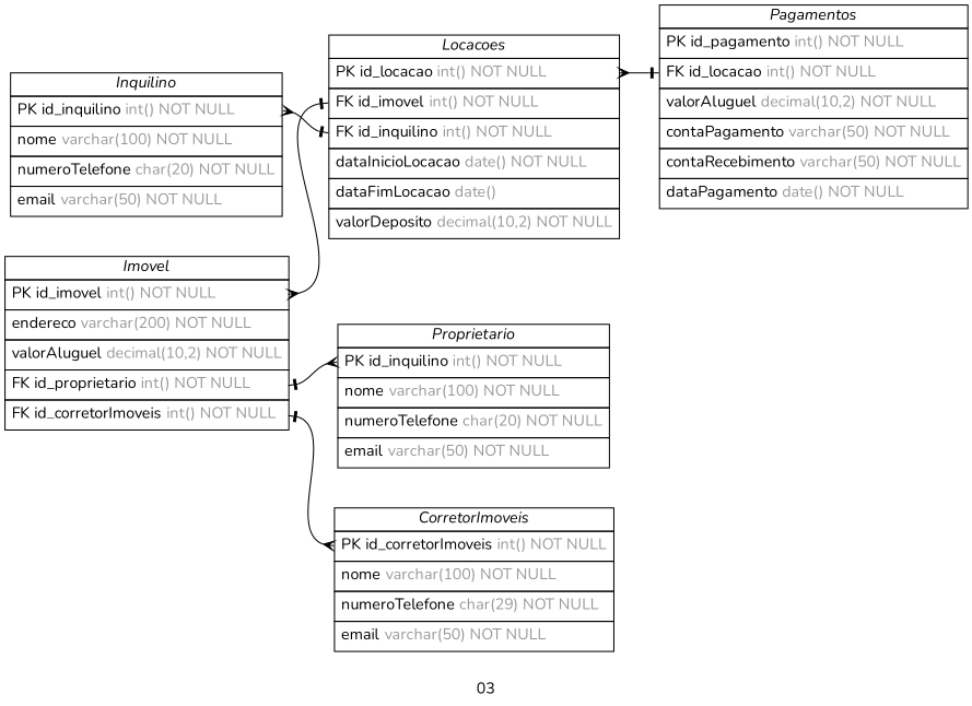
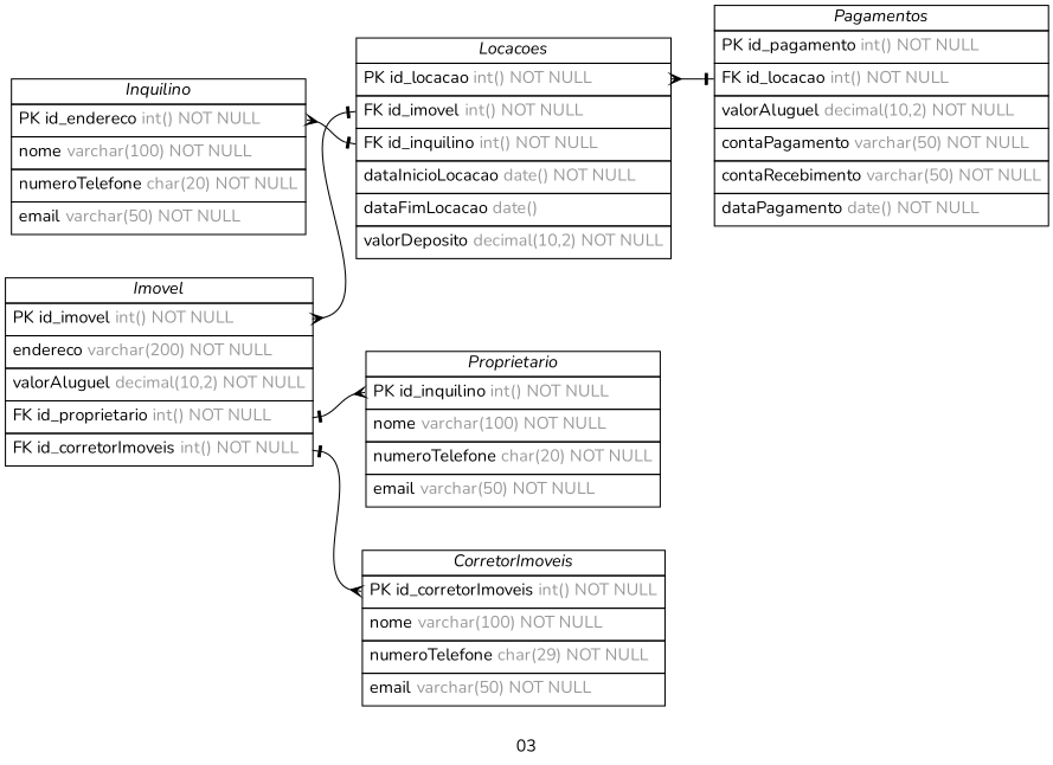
  digraph {
    concentrate=true
    fontname=Nunito
    label=03
    nodesep=0.5
    rankdir=LR
    splines=spline
    node [fontname=Nunito shape=plain]
    edge [arrowhead=noneotee arrowsize=0.9 arrowtail=ocrow dir=both fontname=Nunito fontsize=12 labelangle=32 labeldistance=1.8 penwidth=1.0]
    n1 [label=<         <table border="0" cellborder="1" cellspacing="0" >         <tr><td><i>CorretorImoveis</i></td></tr>         <tr><td port="id_corretorImoveis" align="left" cellpadding="5">PK id_corretorImoveis <font color="grey60">int() NOT NULL</font></td></tr>         <tr><td port="nome" align="left" cellpadding="5">nome <font color="grey60">varchar(100) NOT NULL</font></td></tr>         <tr><td port="numeroTelefone" align="left" cellpadding="5">numeroTelefone <font color="grey60">char(29) NOT NULL</font></td></tr>         <tr><td port="email" align="left" cellpadding="5">email <font color="grey60">varchar(50) NOT NULL</font></td></tr>     </table>>]
    n2 [label=<         <table border="0" cellborder="1" cellspacing="0" >         <tr><td><i>Proprietario</i></td></tr>         <tr><td port="id_proprietario" align="left" cellpadding="5">PK id_inquilino <font color="grey60">int() NOT NULL</font></td></tr>         <tr><td port="nome" align="left" cellpadding="5">nome <font color="grey60">varchar(100) NOT NULL</font></td></tr>         <tr><td port="numeroTelefone" align="left" cellpadding="5">numeroTelefone <font color="grey60">char(20) NOT NULL</font></td></tr>         <tr><td port="email" align="left" cellpadding="5">email <font color="grey60">varchar(50) NOT NULL</font></td></tr>     </table>>]
-   n3 [label=<         <table border="0" cellborder="1" cellspacing="0" >         <tr><td><i>Inquilino</i></td></tr>         <tr><td port="id_inquilino" align="left" cellpadding="5">PK id_inquilino <font color="grey60">int() NOT NULL</font></td></tr>         <tr><td port="nome" align="left" cellpadding="5">nome <font color="grey60">varchar(100) NOT NULL</font></td></tr>         <tr><td port="numeroTelefone" align="left" cellpadding="5">numeroTelefone <font color="grey60">char(20) NOT NULL</font></td></tr>         <tr><td port="email" align="left" cellpadding="5">email <font color="grey60">varchar(50) NOT NULL</font></td></tr>     </table>>]
+   n3 [label=<         <table border="0" cellborder="1" cellspacing="0" >         <tr><td><i>Inquilino</i></td></tr>         <tr><td port="id_inquilino" align="left" cellpadding="5">PK id_endereco <font color="grey60">int() NOT NULL</font></td></tr>         <tr><td port="nome" align="left" cellpadding="5">nome <font color="grey60">varchar(100) NOT NULL</font></td></tr>         <tr><td port="numeroTelefone" align="left" cellpadding="5">numeroTelefone <font color="grey60">char(20) NOT NULL</font></td></tr>         <tr><td port="email" align="left" cellpadding="5">email <font color="grey60">varchar(50) NOT NULL</font></td></tr>     </table>>]
    n4 [label=<         <table border="0" cellborder="1" cellspacing="0" >         <tr><td><i>Locacoes</i></td></tr>         <tr><td port="id_locacao" align="left" cellpadding="5">PK id_locacao <font color="grey60">int() NOT NULL</font></td></tr>         <tr><td port="id_imovel" align="left" cellpadding="5">FK id_imovel <font color="grey60">int() NOT NULL</font></td></tr>         <tr><td port="id_inquilino" align="left" cellpadding="5">FK id_inquilino <font color="grey60">int() NOT NULL</font></td></tr>         <tr><td port="dataInicioLocacao" align="left" cellpadding="5">dataInicioLocacao <font color="grey60">date() NOT NULL</font></td></tr>         <tr><td port="dataFimLocacao" align="left" cellpadding="5">dataFimLocacao <font color="grey60">date()</font></td></tr>         <tr><td port="valorDeposito" align="left" cellpadding="5">valorDeposito <font color="grey60">decimal(10,2) NOT NULL</font></td></tr>     </table>>]
    n5 [label=<         <table border="0" cellborder="1" cellspacing="0" >         <tr><td><i>Pagamentos</i></td></tr>         <tr><td port="id_pagamento" align="left" cellpadding="5">PK id_pagamento <font color="grey60">int() NOT NULL</font></td></tr>         <tr><td port="id_locacao" align="left" cellpadding="5">FK id_locacao <font color="grey60">int() NOT NULL</font></td></tr>         <tr><td port="valorAluguel" align="left" cellpadding="5">valorAluguel <font color="grey60">decimal(10,2) NOT NULL</font></td></tr>         <tr><td port="contaPagamento" align="left" cellpadding="5">contaPagamento <font color="grey60">varchar(50) NOT NULL</font></td></tr>         <tr><td port="contaRecebimento" align="left" cellpadding="5">contaRecebimento <font color="grey60">varchar(50) NOT NULL</font></td></tr>         <tr><td port="dataPagamento" align="left" cellpadding="5">dataPagamento <font color="grey60">date() NOT NULL</font></td></tr>     </table>>]
    n6 [label=<         <table border="0" cellborder="1" cellspacing="0" >         <tr><td><i>Imovel</i></td></tr>         <tr><td port="id_imovel" align="left" cellpadding="5">PK id_imovel <font color="grey60">int() NOT NULL</font></td></tr>         <tr><td port="endereco" align="left" cellpadding="5">endereco <font color="grey60">varchar(200) NOT NULL</font></td></tr>         <tr><td port="valorAluguel" align="left" cellpadding="5">valorAluguel <font color="grey60">decimal(10,2) NOT NULL</font></td></tr>         <tr><td port="id_proprietario" align="left" cellpadding="5">FK id_proprietario <font color="grey60">int() NOT NULL</font></td></tr>         <tr><td port="id_corretorImoveis" align="left" cellpadding="5">FK id_corretorImoveis <font color="grey60">int() NOT NULL</font></td></tr>     </table>>]
    n3 -> n4 [headport=id_inquilino tailport=id_inquilino]
    n4 -> n5 [headport=id_locacao tailport=id_locacao]
    n6 -> n1 [arrowhead=ocrow arrowtail=noneotee headport=id_corretorImoveis tailport=id_corretorImoveis]
    n6 -> n2 [arrowhead=ocrow arrowtail=noneotee headport=id_proprietario tailport=id_proprietario]
    n6 -> n4 [headport=id_imovel tailport=id_imovel]
  }
